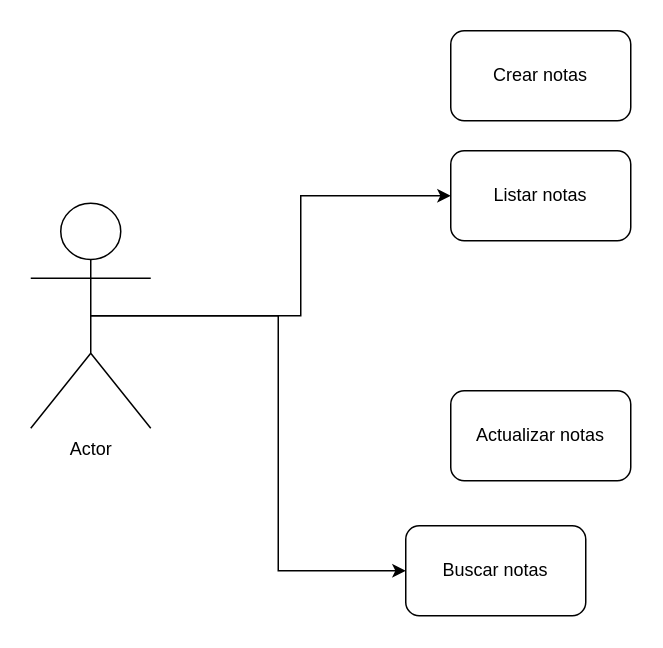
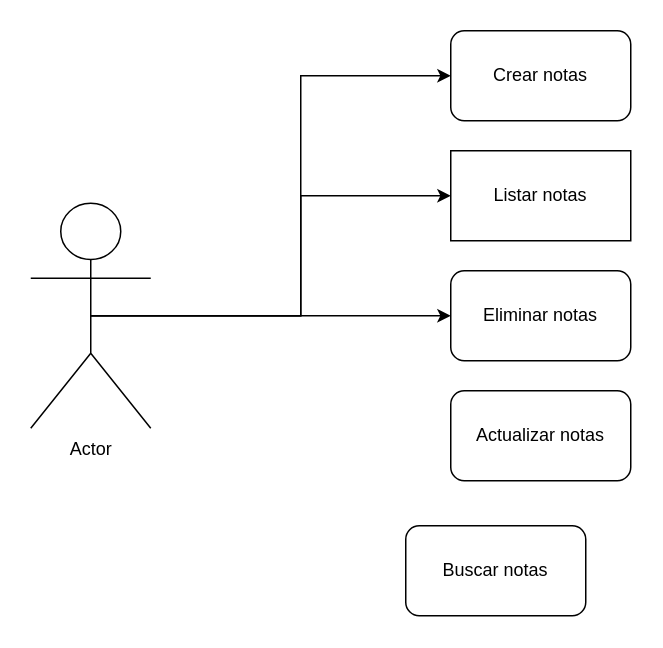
  <mxCell id="0" />
  <mxCell id="1" parent="0" />
+ <mxCell id="2" style="edgeStyle=orthogonalEdgeStyle;rounded=0;orthogonalLoop=1;jettySize=auto;html=1;exitX=0.5;exitY=0.5;exitDx=0;exitDy=0;exitPerimeter=0;entryX=0;entryY=0.5;entryDx=0;entryDy=0;" edge="1" parent="1" source="6" target="7"><mxGeometry relative="1" as="geometry" /></mxCell>
  <mxCell id="3" style="edgeStyle=orthogonalEdgeStyle;rounded=0;orthogonalLoop=1;jettySize=auto;html=1;exitX=0.5;exitY=0.5;exitDx=0;exitDy=0;exitPerimeter=0;entryX=0;entryY=0.5;entryDx=0;entryDy=0;" edge="1" parent="1" source="6" target="8"><mxGeometry relative="1" as="geometry" /></mxCell>
- <mxCell id="5" style="edgeStyle=orthogonalEdgeStyle;rounded=0;orthogonalLoop=1;jettySize=auto;html=1;exitX=0.5;exitY=0.5;exitDx=0;exitDy=0;exitPerimeter=0;entryX=0;entryY=0.5;entryDx=0;entryDy=0;" edge="1" parent="1" source="6" target="11"><mxGeometry relative="1" as="geometry" /></mxCell>
+ <mxCell id="4" style="edgeStyle=orthogonalEdgeStyle;rounded=0;orthogonalLoop=1;jettySize=auto;html=1;exitX=0.5;exitY=0.5;exitDx=0;exitDy=0;exitPerimeter=0;entryX=0;entryY=0.5;entryDx=0;entryDy=0;" edge="1" parent="1" source="6" target="9"><mxGeometry relative="1" as="geometry" /></mxCell>
  <mxCell id="6" value="Actor" style="shape=umlActor;verticalLabelPosition=bottom;verticalAlign=top;html=1;outlineConnect=0;" vertex="1" parent="1"><mxGeometry x="20" y="135" width="80" height="150" as="geometry" /></mxCell>
  <mxCell id="7" value="Crear notas" style="rounded=1;whiteSpace=wrap;html=1;" vertex="1" parent="1"><mxGeometry x="300" y="20" width="120" height="60" as="geometry" /></mxCell>
- <mxCell id="8" value="Listar notas" style="rounded=1;whiteSpace=wrap;html=1;" vertex="1" parent="1"><mxGeometry x="300" y="100" width="120" height="60" as="geometry" /></mxCell>
+ <mxCell id="8" value="Listar notas" style="whiteSpace=wrap;html=1;rounded=0;" vertex="1" parent="1"><mxGeometry x="300" y="100" width="120" height="60" as="geometry" /></mxCell>
+ <mxCell id="9" value="Eliminar notas" style="rounded=1;whiteSpace=wrap;html=1;" vertex="1" parent="1"><mxGeometry x="300" y="180" width="120" height="60" as="geometry" /></mxCell>
  <mxCell id="10" value="Actualizar notas" style="rounded=1;whiteSpace=wrap;html=1;" vertex="1" parent="1"><mxGeometry x="300" y="260" width="120" height="60" as="geometry" /></mxCell>
  <mxCell id="11" value="Buscar notas" style="rounded=1;whiteSpace=wrap;html=1;" vertex="1" parent="1"><mxGeometry x="270" y="350" width="120" height="60" as="geometry" /></mxCell>
